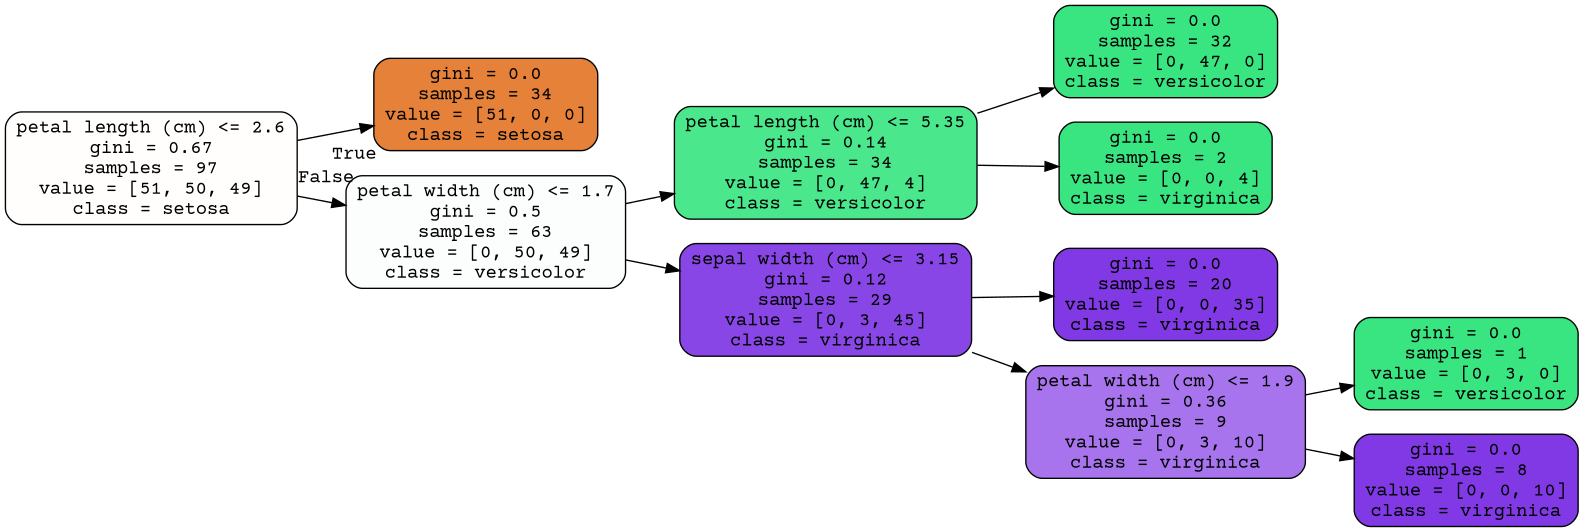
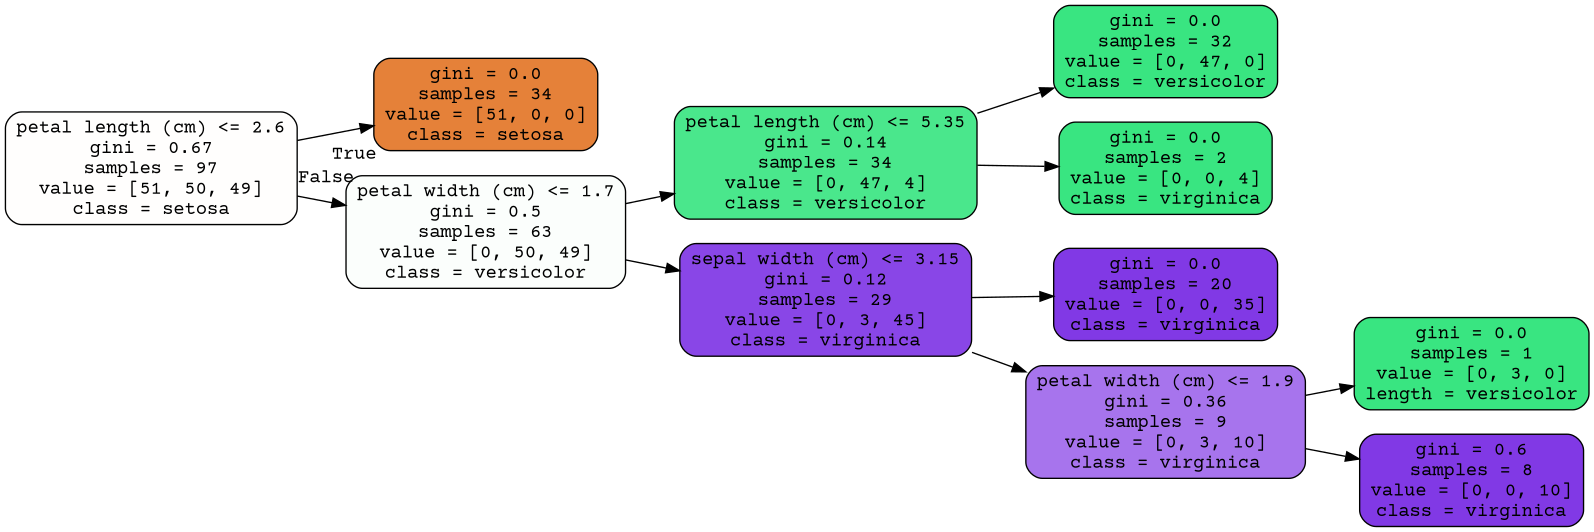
  digraph {
    fontname="Courier Prime"
    rankdir=LR
    node [color=black fillcolor="#39e581" fontname="Courier Prime" shape=box style="filled, rounded"]
    edge [fontname="Courier Prime"]
    n1 [fillcolor="#fffefd" label="petal length (cm) <= 2.6\ngini = 0.67\nsamples = 97\nvalue = [51, 50, 49]\nclass = setosa"]
    n2 [fillcolor="#e58139" label="gini = 0.0\nsamples = 34\nvalue = [51, 0, 0]\nclass = setosa"]
    n3 [fillcolor="#fbfefc" label="petal width (cm) <= 1.7\ngini = 0.5\nsamples = 63\nvalue = [0, 50, 49]\nclass = versicolor"]
    n4 [fillcolor="#4ae78c" label="petal length (cm) <= 5.35\ngini = 0.14\nsamples = 34\nvalue = [0, 47, 4]\nclass = versicolor"]
    n5 [fillcolor="#8946e7" label="sepal width (cm) <= 3.15\ngini = 0.12\nsamples = 29\nvalue = [0, 3, 45]\nclass = virginica"]
    n6 [label="gini = 0.0\nsamples = 32\nvalue = [0, 47, 0]\nclass = versicolor"]
    n7 [label="gini = 0.0\nsamples = 2\nvalue = [0, 0, 4]\nclass = virginica"]
    n8 [fillcolor="#8139e5" label="gini = 0.0\nsamples = 20\nvalue = [0, 0, 35]\nclass = virginica"]
    n9 [fillcolor="#a774ed" label="petal width (cm) <= 1.9\ngini = 0.36\nsamples = 9\nvalue = [0, 3, 10]\nclass = virginica"]
-   n10 [label="gini = 0.0\nsamples = 1\nvalue = [0, 3, 0]\nclass = versicolor"]
-   n11 [fillcolor="#8139e5" label="gini = 0.0\nsamples = 8\nvalue = [0, 0, 10]\nclass = virginica"]
+   n10 [label="gini = 0.0\nsamples = 1\nvalue = [0, 3, 0]\nlength = versicolor"]
+   n11 [fillcolor="#8139e5" label="gini = 0.6\nsamples = 8\nvalue = [0, 0, 10]\nclass = virginica"]
    n1 -> n2 [headlabel=True labelangle=45 labeldistance=2.5]
    n1 -> n3 [headlabel=False labelangle=-45 labeldistance=2.5]
    n3 -> n4
    n3 -> n5
    n4 -> n6
    n4 -> n7
    n5 -> n8
    n5 -> n9
    n9 -> n10
    n9 -> n11
  }
